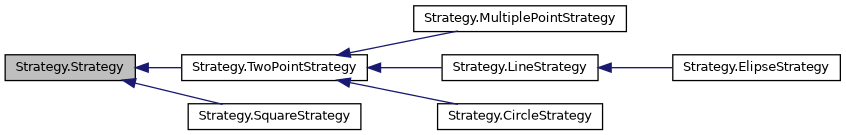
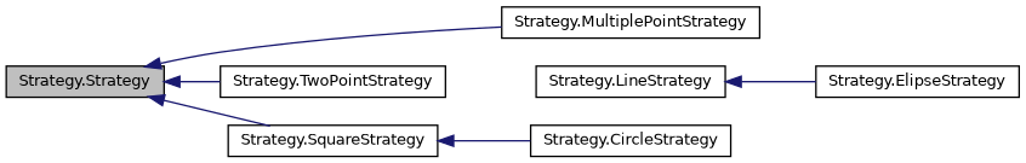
  digraph {
    rankdir=LR
    node [color=black fillcolor=white fontname=Helvetica fontsize=10 shape=record style=filled]
    edge [color=midnightblue dir=back fontname=Helvetica fontsize=10 labelfontname=Helvetica labelfontsize=10 style=solid]
    n1 [fillcolor=grey75 fontcolor=black height=0.2 label="Strategy.Strategy" width=0.4]
    n2 [height=0.2 label="Strategy.MultiplePointStrategy" width=0.4]
    n3 [height=0.2 label="Strategy.TwoPointStrategy" width=0.4]
    n4 [height=0.2 label="Strategy.SquareStrategy" width=0.4]
    n5 [height=0.2 label="Strategy.CircleStrategy" width=0.4]
    n6 [height=0.2 label="Strategy.LineStrategy" width=0.4]
    n7 [height=0.2 label="Strategy.ElipseStrategy" width=0.4]
-   n3 -> n2
+   n1 -> n2
    n1 -> n3
    n1 -> n4
-   n3 -> n5
-   n3 -> n6
+   n4 -> n5
    n6 -> n7
  }
